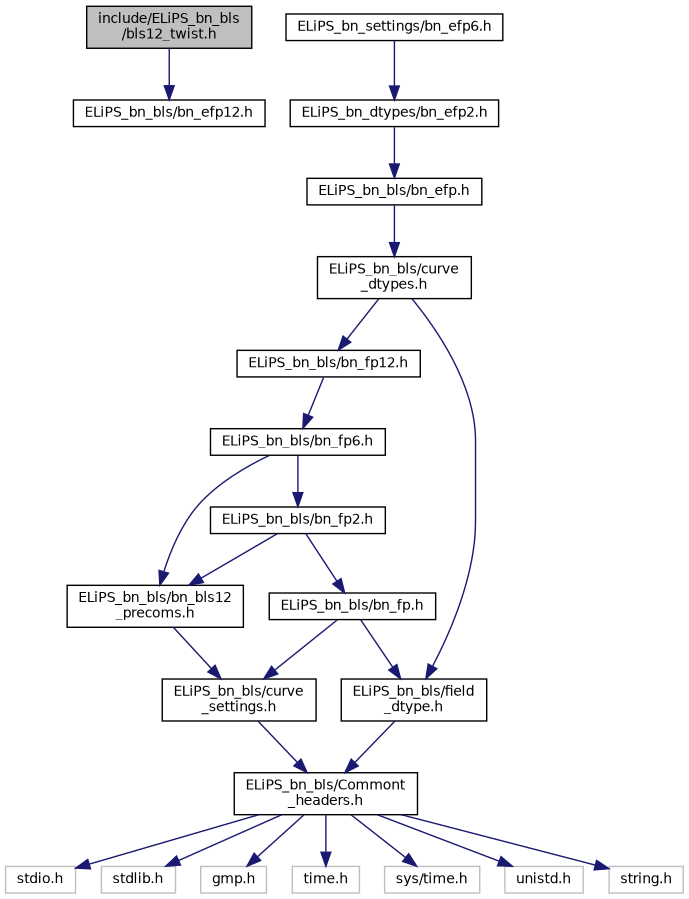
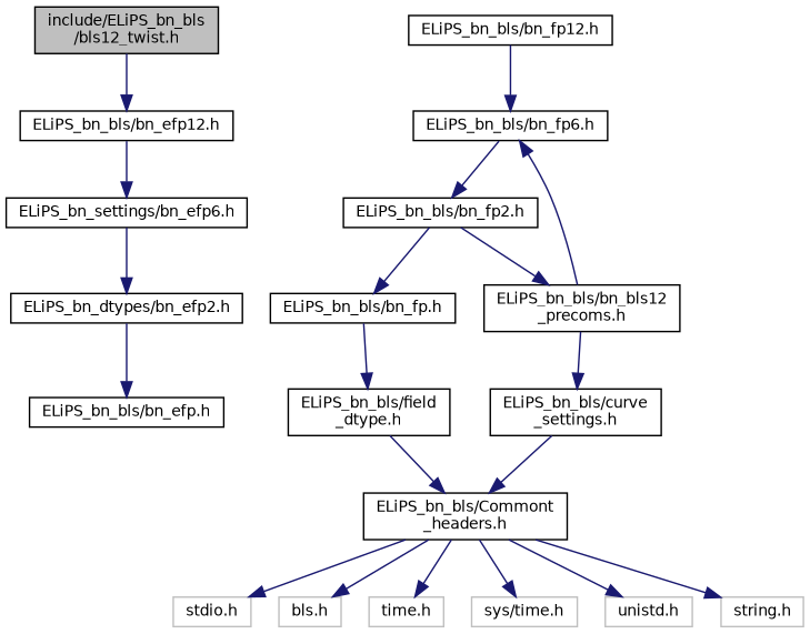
  digraph {
    node [color=black fillcolor=white fontname=Helvetica fontsize=10 shape=record style=filled]
    edge [color=midnightblue fontname=Helvetica fontsize=10 labelfontname=Helvetica labelfontsize=10 style=solid]
    n1 [fillcolor=grey75 fontcolor=black height=0.2 label="include/ELiPS_bn_bls\l/bls12_twist.h" width=0.4]
    n2 [height=0.2 label="ELiPS_bn_bls/bn_efp12.h" width=0.4]
    n3 [height=0.2 label="ELiPS_bn_settings/bn_efp6.h" width=0.4]
    n4 [height=0.2 label="ELiPS_bn_dtypes/bn_efp2.h" width=0.4]
    n5 [height=0.2 label="ELiPS_bn_bls/bn_efp.h" width=0.4]
-   n6 [height=0.2 label="ELiPS_bn_bls/curve\l_dtypes.h" width=0.4]
    n7 [height=0.2 label="ELiPS_bn_bls/bn_fp12.h" width=0.4]
    n8 [height=0.2 label="ELiPS_bn_bls/field\l_dtype.h" width=0.4]
    n9 [height=0.2 label="ELiPS_bn_bls/bn_fp6.h" width=0.4]
    n10 [height=0.2 label="ELiPS_bn_bls/Commont\l_headers.h" width=0.4]
    n11 [height=0.2 label="ELiPS_bn_bls/bn_fp2.h" width=0.4]
    n12 [height=0.2 label="ELiPS_bn_bls/bn_fp.h" width=0.4]
    n13 [height=0.2 label="ELiPS_bn_bls/bn_bls12\l_precoms.h" width=0.4]
    n14 [height=0.2 label="ELiPS_bn_bls/curve\l_settings.h" width=0.4]
    n15 [color=grey75 height=0.2 label="stdio.h" width=0.4]
-   n16 [color=grey75 height=0.2 label="stdlib.h" width=0.4]
-   n17 [color=grey75 height=0.2 label="gmp.h" width=0.4]
+   n16 [color=grey75 height=0.2 label="bls.h" width=0.4]
    n18 [color=grey75 height=0.2 label="time.h" width=0.4]
    n19 [color=grey75 height=0.2 label="sys/time.h" width=0.4]
    n20 [color=grey75 height=0.2 label="unistd.h" width=0.4]
    n21 [color=grey75 height=0.2 label="string.h" width=0.4]
    n1 -> n2
+   n2 -> n3
    n3 -> n4
    n4 -> n5
-   n5 -> n6
-   n6 -> n7
-   n6 -> n8
    n7 -> n9
    n8 -> n10
    n9 -> n11
    n10 -> n15
    n10 -> n16
-   n10 -> n17
    n10 -> n18
    n10 -> n19
    n10 -> n20
    n10 -> n21
    n11 -> n12
    n11 -> n13
    n12 -> n8
-   n12 -> n14
-   n9 -> n13
+   n13 -> n9
    n13 -> n14
    n14 -> n10
  }
